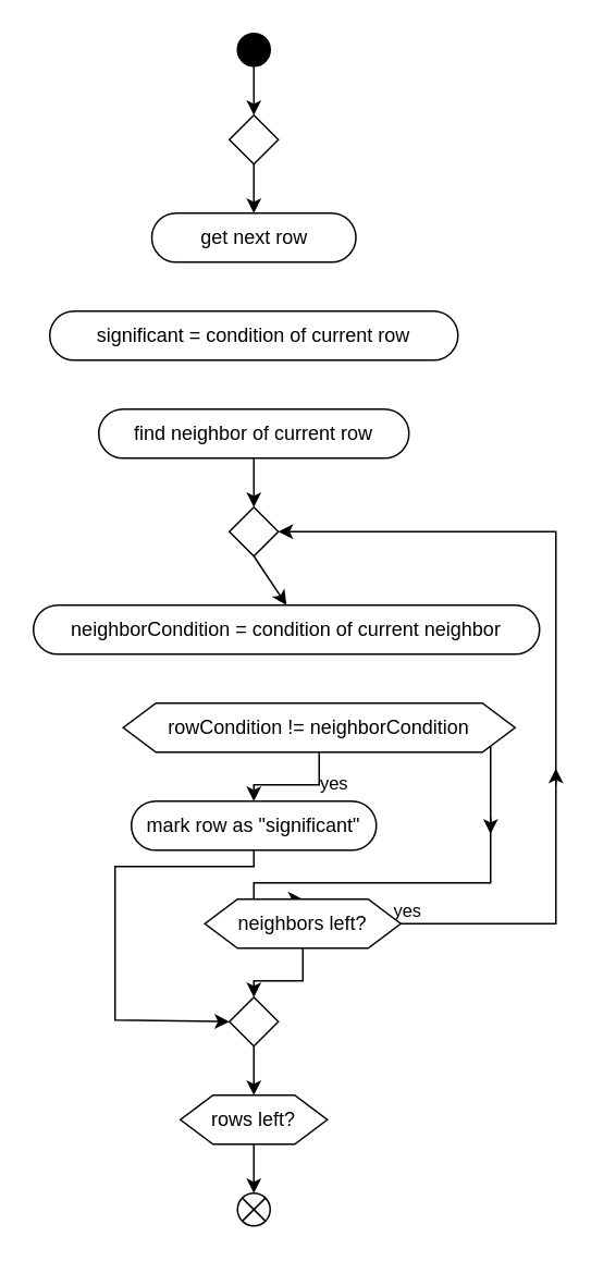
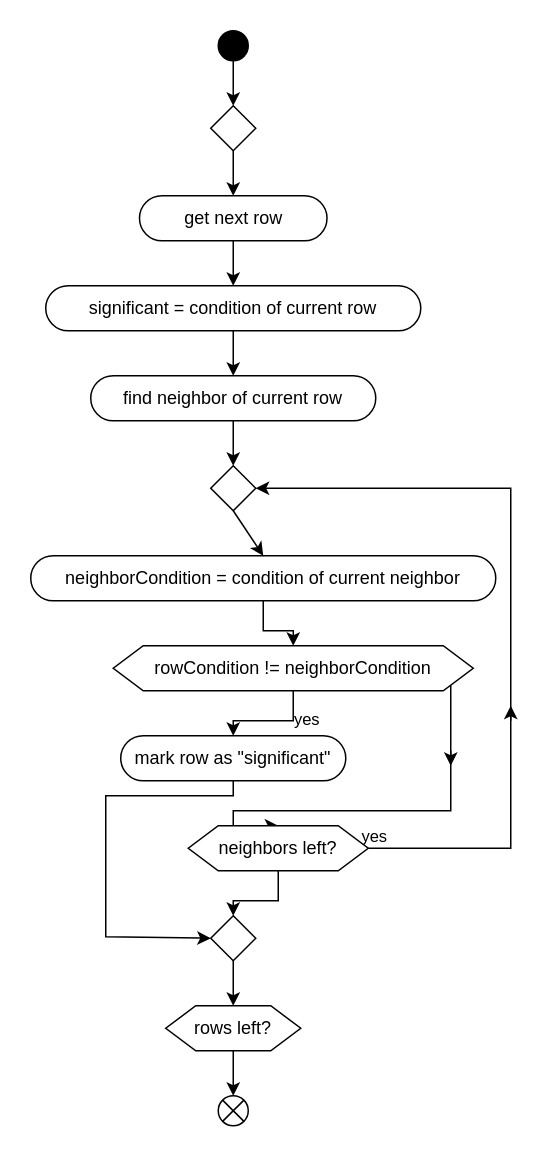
  <mxCell id="0" />
  <mxCell id="1" parent="0" />
  <mxCell id="2" value="" style="ellipse;whiteSpace=wrap;html=1;aspect=fixed;fillColor=#000000;" vertex="1" parent="1"><mxGeometry x="145" y="20" width="20" height="20" as="geometry" /></mxCell>
  <mxCell id="3" value="" style="endArrow=classic;html=1;exitX=0.5;exitY=1;exitDx=0;exitDy=0;" edge="1" parent="1" source="2"><mxGeometry width="50" height="50" relative="1" as="geometry"><mxPoint x="140" y="270" as="sourcePoint" /><mxPoint x="155" y="70" as="targetPoint" /></mxGeometry></mxCell>
  <mxCell id="4" value="" style="rhombus;whiteSpace=wrap;html=1;fillColor=#FFFFFF;" vertex="1" parent="1"><mxGeometry x="140" y="70" width="30" height="30" as="geometry" /></mxCell>
+ <mxCell id="5" style="edgeStyle=orthogonalEdgeStyle;rounded=0;orthogonalLoop=1;jettySize=auto;html=1;entryX=0.5;entryY=0;entryDx=0;entryDy=0;" edge="1" parent="1" source="6" target="8"><mxGeometry relative="1" as="geometry" /></mxCell>
  <mxCell id="6" value="get next row" style="rounded=1;whiteSpace=wrap;html=1;fillColor=#FFFFFF;arcSize=50;" vertex="1" parent="1"><mxGeometry x="92.5" y="130" width="125" height="30" as="geometry" /></mxCell>
  <mxCell id="7" value="" style="endArrow=classic;html=1;exitX=0.5;exitY=1;exitDx=0;exitDy=0;entryX=0.5;entryY=0;entryDx=0;entryDy=0;" edge="1" parent="1" source="4" target="6"><mxGeometry width="50" height="50" relative="1" as="geometry"><mxPoint x="130.5" y="100" as="sourcePoint" /><mxPoint x="190.5" y="120" as="targetPoint" /></mxGeometry></mxCell>
  <mxCell id="8" value="significant = condition of current row" style="rounded=1;whiteSpace=wrap;html=1;fillColor=#FFFFFF;arcSize=50;" vertex="1" parent="1"><mxGeometry x="30" y="190" width="250" height="30" as="geometry" /></mxCell>
+ <mxCell id="9" style="edgeStyle=orthogonalEdgeStyle;rounded=0;orthogonalLoop=1;jettySize=auto;html=1;entryX=0.5;entryY=0;entryDx=0;entryDy=0;exitX=0.5;exitY=1;exitDx=0;exitDy=0;" edge="1" parent="1" target="10" source="8"><mxGeometry relative="1" as="geometry"><mxPoint x="155" y="230" as="sourcePoint" /></mxGeometry></mxCell>
  <mxCell id="10" value="find neighbor of current row" style="rounded=1;whiteSpace=wrap;html=1;fillColor=#FFFFFF;arcSize=50;" vertex="1" parent="1"><mxGeometry x="60" y="250" width="190" height="30" as="geometry" /></mxCell>
  <mxCell id="11" value="" style="endArrow=classic;html=1;exitX=0.5;exitY=1;exitDx=0;exitDy=0;entryX=0.5;entryY=0;entryDx=0;entryDy=0;" edge="1" parent="1" source="10" target="12"><mxGeometry width="50" height="50" relative="1" as="geometry"><mxPoint x="150" y="290" as="sourcePoint" /><mxPoint x="140" y="300" as="targetPoint" /></mxGeometry></mxCell>
  <mxCell id="12" value="" style="rhombus;whiteSpace=wrap;html=1;fillColor=#FFFFFF;" vertex="1" parent="1"><mxGeometry x="140" y="310" width="30" height="30" as="geometry" /></mxCell>
  <mxCell id="13" value="" style="endArrow=classic;html=1;exitX=0.5;exitY=1;exitDx=0;exitDy=0;entryX=0.5;entryY=0;entryDx=0;entryDy=0;" edge="1" parent="1" source="12" target="15"><mxGeometry width="50" height="50" relative="1" as="geometry"><mxPoint x="130.5" y="340" as="sourcePoint" /><mxPoint x="130" y="360" as="targetPoint" /></mxGeometry></mxCell>
+ <mxCell id="14" style="edgeStyle=orthogonalEdgeStyle;rounded=0;orthogonalLoop=1;jettySize=auto;html=1;entryX=0.5;entryY=0;entryDx=0;entryDy=0;" edge="1" parent="1" source="15" target="17"><mxGeometry relative="1" as="geometry"><mxPoint x="140" y="420" as="targetPoint" /></mxGeometry></mxCell>
  <mxCell id="15" value="neighborCondition = condition of current neighbor" style="rounded=1;whiteSpace=wrap;html=1;fillColor=#FFFFFF;arcSize=50;" vertex="1" parent="1"><mxGeometry x="20" y="370" width="310" height="30" as="geometry" /></mxCell>
  <mxCell id="16" style="edgeStyle=orthogonalEdgeStyle;rounded=0;orthogonalLoop=1;jettySize=auto;html=1;entryX=0.5;entryY=0;entryDx=0;entryDy=0;" edge="1" parent="1" source="17" target="25"><mxGeometry relative="1" as="geometry"><Array as="points"><mxPoint x="300" y="445" /><mxPoint x="300" y="540" /><mxPoint x="155" y="540" /></Array></mxGeometry></mxCell>
  <mxCell id="17" value="rowCondition != neighborCondition" style="shape=hexagon;perimeter=hexagonPerimeter2;whiteSpace=wrap;html=1;fixedSize=1;rounded=0;glass=0;sketch=0;fillColor=#FFFFFF;" vertex="1" parent="1"><mxGeometry x="75" y="430" width="240" height="30" as="geometry" /></mxCell>
  <mxCell id="18" style="edgeStyle=orthogonalEdgeStyle;rounded=0;orthogonalLoop=1;jettySize=auto;html=1;exitX=0.5;exitY=1;exitDx=0;exitDy=0;entryX=0.5;entryY=0;entryDx=0;entryDy=0;" edge="1" parent="1" target="21" source="17"><mxGeometry relative="1" as="geometry"><mxPoint x="140" y="470" as="sourcePoint" /><mxPoint x="140" y="480" as="targetPoint" /></mxGeometry></mxCell>
  <mxCell id="19" value="yes" style="edgeLabel;html=1;align=center;verticalAlign=middle;resizable=0;points=[];" vertex="1" connectable="0" parent="18"><mxGeometry x="-0.272" y="1" relative="1" as="geometry"><mxPoint x="13" y="-3" as="offset" /></mxGeometry></mxCell>
  <mxCell id="20" style="edgeStyle=orthogonalEdgeStyle;rounded=0;orthogonalLoop=1;jettySize=auto;html=1;entryX=0;entryY=0.5;entryDx=0;entryDy=0;" edge="1" parent="1" source="21" target="29"><mxGeometry relative="1" as="geometry"><Array as="points"><mxPoint x="155" y="530" /><mxPoint x="70" y="530" /><mxPoint x="70" y="624" /><mxPoint x="140" y="624" /></Array></mxGeometry></mxCell>
  <mxCell id="21" value="mark row as &quot;significant&quot;" style="rounded=1;whiteSpace=wrap;html=1;fillColor=#FFFFFF;arcSize=50;" vertex="1" parent="1"><mxGeometry x="80" y="490" width="150" height="30" as="geometry" /></mxCell>
  <mxCell id="22" style="edgeStyle=orthogonalEdgeStyle;rounded=0;orthogonalLoop=1;jettySize=auto;html=1;entryX=1;entryY=0.5;entryDx=0;entryDy=0;" edge="1" parent="1" source="25" target="12"><mxGeometry relative="1" as="geometry"><Array as="points"><mxPoint x="340" y="565" /><mxPoint x="340" y="325" /></Array></mxGeometry></mxCell>
  <mxCell id="23" value="yes" style="edgeLabel;html=1;align=center;verticalAlign=middle;resizable=0;points=[];" vertex="1" connectable="0" parent="22"><mxGeometry x="-0.725" relative="1" as="geometry"><mxPoint x="-66" y="-9" as="offset" /></mxGeometry></mxCell>
  <mxCell id="24" style="edgeStyle=orthogonalEdgeStyle;rounded=0;orthogonalLoop=1;jettySize=auto;html=1;entryX=0.5;entryY=0;entryDx=0;entryDy=0;" edge="1" parent="1" source="25" target="29"><mxGeometry relative="1" as="geometry" /></mxCell>
  <mxCell id="25" value="neighbors left?" style="shape=hexagon;perimeter=hexagonPerimeter2;whiteSpace=wrap;html=1;fixedSize=1;rounded=0;glass=0;sketch=0;fillColor=#FFFFFF;" vertex="1" parent="1"><mxGeometry x="125" y="550" width="120" height="30" as="geometry" /></mxCell>
  <mxCell id="26" value="" style="endArrow=classic;html=1;" edge="1" parent="1"><mxGeometry width="50" height="50" relative="1" as="geometry"><mxPoint x="300" y="500" as="sourcePoint" /><mxPoint x="300" y="510" as="targetPoint" /></mxGeometry></mxCell>
  <mxCell id="27" value="" style="endArrow=classic;html=1;" edge="1" parent="1"><mxGeometry width="50" height="50" relative="1" as="geometry"><mxPoint x="340" y="480" as="sourcePoint" /><mxPoint x="340" y="470" as="targetPoint" /></mxGeometry></mxCell>
  <mxCell id="28" style="edgeStyle=orthogonalEdgeStyle;rounded=0;orthogonalLoop=1;jettySize=auto;html=1;entryX=0.5;entryY=0;entryDx=0;entryDy=0;" edge="1" parent="1" source="29" target="31"><mxGeometry relative="1" as="geometry" /></mxCell>
  <mxCell id="29" value="" style="rhombus;whiteSpace=wrap;html=1;fillColor=#FFFFFF;" vertex="1" parent="1"><mxGeometry x="140" y="610" width="30" height="30" as="geometry" /></mxCell>
  <mxCell id="30" style="edgeStyle=orthogonalEdgeStyle;rounded=0;orthogonalLoop=1;jettySize=auto;html=1;entryX=0.5;entryY=0;entryDx=0;entryDy=0;" edge="1" parent="1" source="31" target="32"><mxGeometry relative="1" as="geometry" /></mxCell>
  <mxCell id="31" value="rows left?" style="shape=hexagon;perimeter=hexagonPerimeter2;whiteSpace=wrap;html=1;fixedSize=1;rounded=0;glass=0;sketch=0;fillColor=#FFFFFF;" vertex="1" parent="1"><mxGeometry x="110" y="670" width="90" height="30" as="geometry" /></mxCell>
  <mxCell id="32" value="" style="shape=sumEllipse;perimeter=ellipsePerimeter;whiteSpace=wrap;html=1;backgroundOutline=1;rounded=0;glass=0;sketch=0;fillColor=#FFFFFF;" vertex="1" parent="1"><mxGeometry x="145" y="730" width="20" height="20" as="geometry" /></mxCell>
